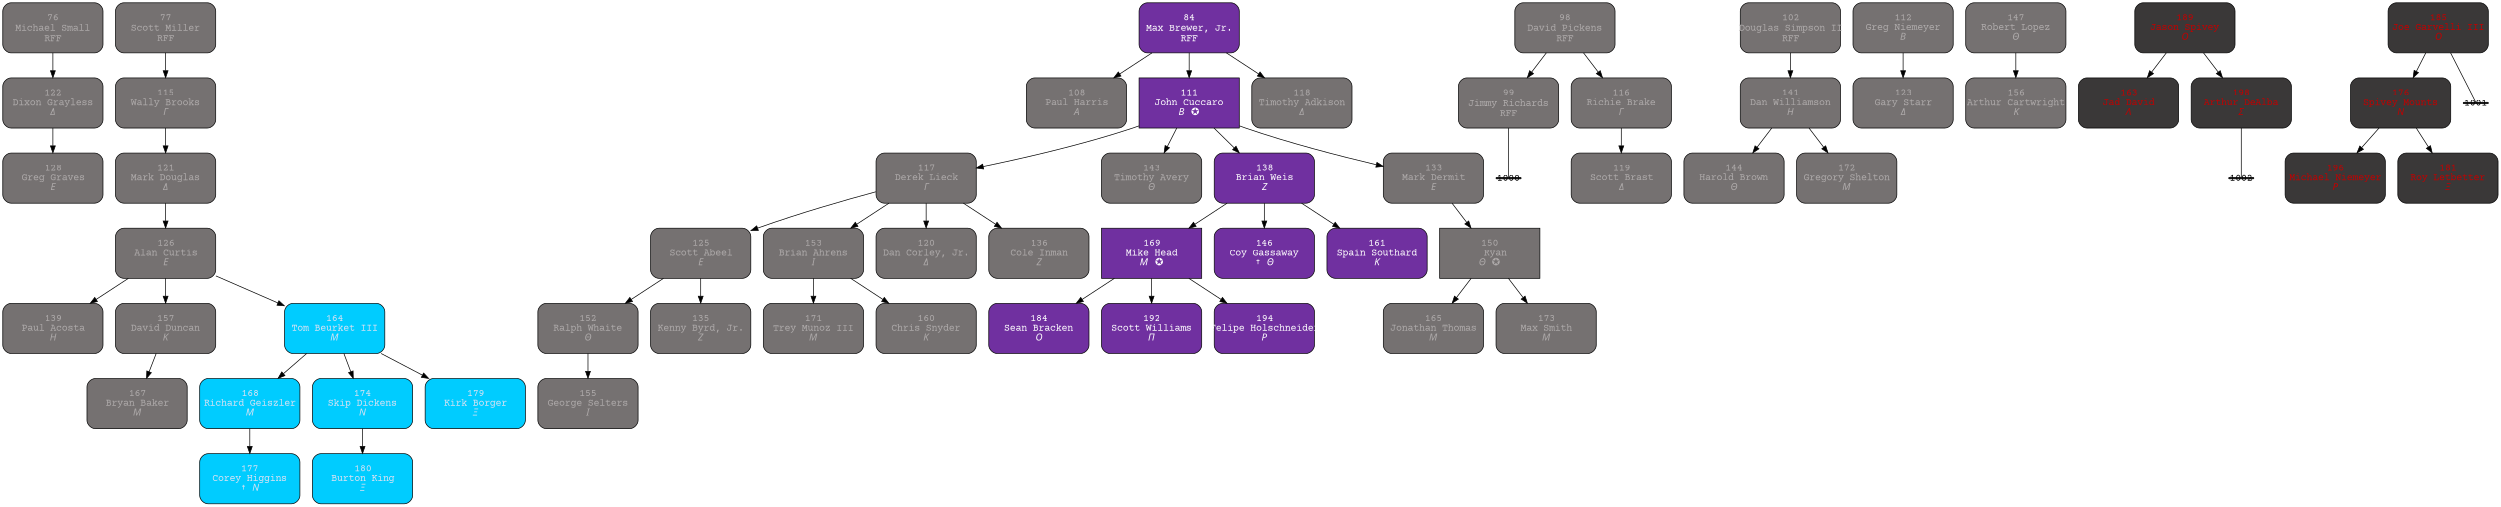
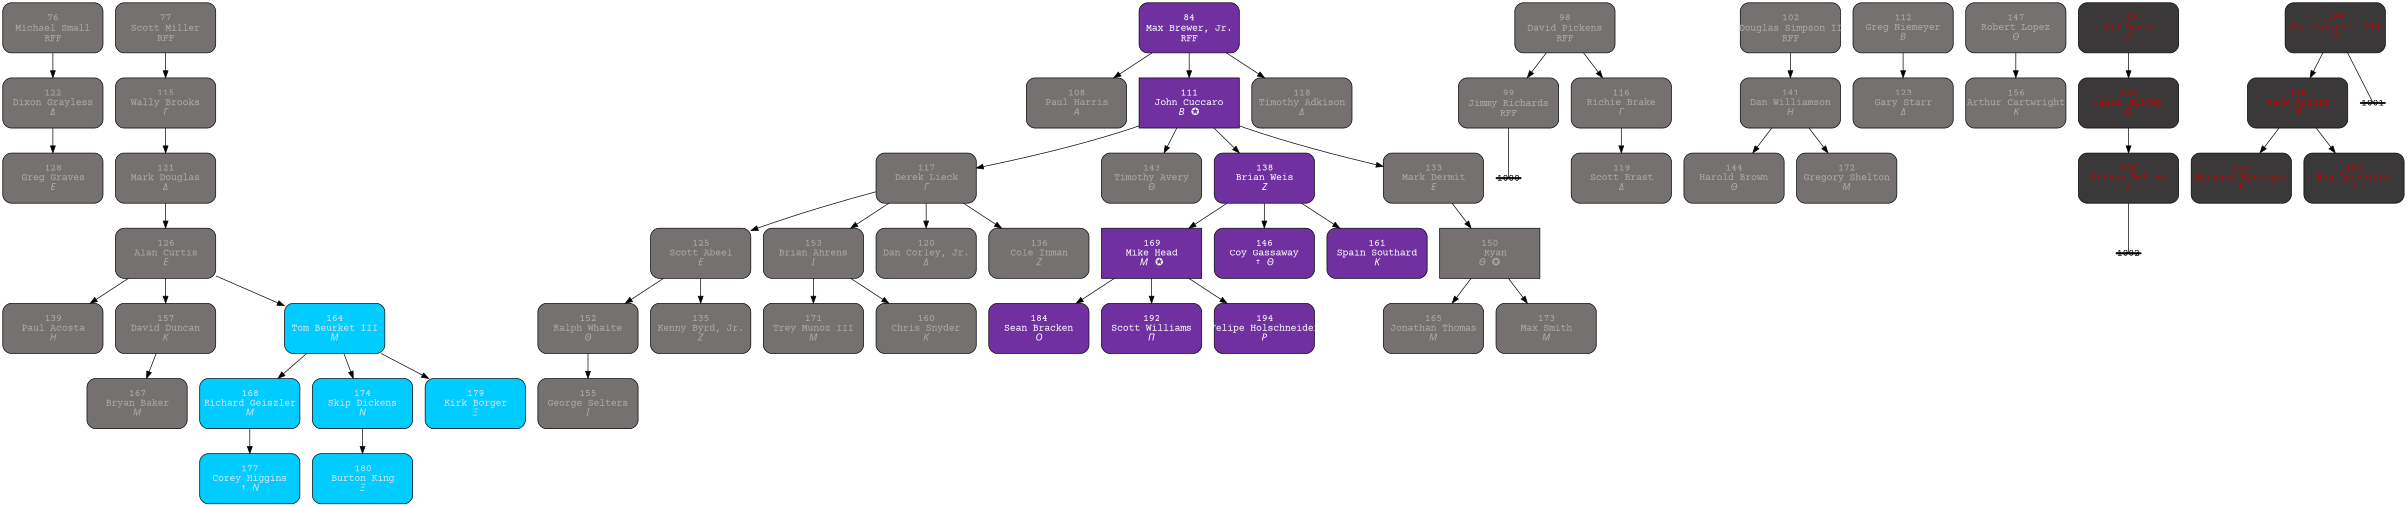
  digraph {
    fontname="Courier Prime"
    node [fillcolor="#757171" fixedsize=true fontcolor="#AEAAAA" fontname="Courier Prime" shape=box style="rounded, filled, solid"]
    edge [fontname="Courier Prime"]
    n1 [height=1 label=<<TABLE BORDER='0'><TR><TD>76<BR/>Michael Small<BR/>RFF</TD></TR></TABLE>> width=2]
    n2 [height=1 label=<<TABLE BORDER='0'><TR><TD>122<BR/>Dixon Grayless<BR/><I>&Delta;</I></TD></TR></TABLE>> width=2]
    n3 [height=1 label=<<TABLE BORDER='0'><TR><TD>128<BR/>Greg Graves<BR/><I>&Epsilon;</I></TD></TR></TABLE>> width=2]
    n4 [height=1 label=<<TABLE BORDER='0'><TR><TD>77<BR/>Scott Miller<BR/>RFF</TD></TR></TABLE>> width=2]
    n5 [height=1 label=<<TABLE BORDER='0'><TR><TD>115<BR/>Wally Brooks<BR/><I>&Gamma;</I></TD></TR></TABLE>> width=2]
    n6 [height=1 label=<<TABLE BORDER='0'><TR><TD>121<BR/>Mark Douglas<BR/><I>&Delta;</I></TD></TR></TABLE>> width=2]
    n7 [height=1 label=<<TABLE BORDER='0'><TR><TD>126<BR/>Alan Curtis<BR/><I>&Epsilon;</I></TD></TR></TABLE>> width=2]
    n8 [fillcolor="#7030A0" fontcolor="#FFFFFF" height=1 label=<<TABLE BORDER='0'><TR><TD>84<BR/>Max Brewer, Jr.<BR/>RFF</TD></TR></TABLE>> width=2]
    n9 [height=1 label=<<TABLE BORDER='0'><TR><TD>108<BR/>Paul Harris<BR/><I>&Alpha;</I></TD></TR></TABLE>> width=2]
    n10 [fillcolor="#7030A0" fontcolor="#FFFFFF" height=1 label=<<TABLE BORDER='0'><TR><TD>111<BR/>John Cuccaro<BR/><I>&Beta;</I>&nbsp;&nbsp;✪</TD></TR></TABLE>> style=filled width=2]
    n11 [height=1 label=<<TABLE BORDER='0'><TR><TD>118<BR/>Timothy Adkison<BR/><I>&Delta;</I></TD></TR></TABLE>> width=2]
    n12 [height=1 label=<<TABLE BORDER='0'><TR><TD>117<BR/>Derek Lieck<BR/><I>&Gamma;</I></TD></TR></TABLE>> width=2]
    n13 [height=1 label=<<TABLE BORDER='0'><TR><TD>143<BR/>Timothy Avery<BR/><I>&Theta;</I></TD></TR></TABLE>> width=2]
    n14 [fillcolor="#7030A0" fontcolor="#FFFFFF" height=1 label=<<TABLE BORDER='0'><TR><TD>138<BR/>Brian Weis<BR/><I>&Zeta;</I></TD></TR></TABLE>> width=2]
    n15 [height=1 label=<<TABLE BORDER='0'><TR><TD>133<BR/>Mark Dermit<BR/><I>&Epsilon;</I></TD></TR></TABLE>> width=2]
    n16 [height=1 label=<<TABLE BORDER='0'><TR><TD>125<BR/>Scott Abeel<BR/><I>&Epsilon;</I></TD></TR></TABLE>> width=2]
    n17 [height=1 label=<<TABLE BORDER='0'><TR><TD>153<BR/>Brian Ahrens<BR/><I>&Iota;</I></TD></TR></TABLE>> width=2]
    n18 [height=1 label=<<TABLE BORDER='0'><TR><TD>120<BR/>Dan Corley, Jr.<BR/><I>&Delta;</I></TD></TR></TABLE>> width=2]
    n19 [height=1 label=<<TABLE BORDER='0'><TR><TD>136<BR/>Cole Inman<BR/><I>&Zeta;</I></TD></TR></TABLE>> width=2]
    n20 [fillcolor="#7030A0" fontcolor="#FFFFFF" height=1 label=<<TABLE BORDER='0'><TR><TD>169<BR/>Mike Head<BR/><I>&Mu;</I>&nbsp;&nbsp;✪</TD></TR></TABLE>> style=filled width=2]
    n21 [fillcolor="#7030A0" fontcolor="#FFFFFF" height=1 label=<<TABLE BORDER='0'><TR><TD>146<BR/>Coy Gassaway<BR/>†&nbsp;<I>&Theta;</I></TD></TR></TABLE>> width=2]
    n22 [fillcolor="#7030A0" fontcolor="#FFFFFF" height=1 label=<<TABLE BORDER='0'><TR><TD>161<BR/>Spain Southard<BR/><I>&Kappa;</I></TD></TR></TABLE>> width=2]
    n23 [height=1 label=<<TABLE BORDER='0'><TR><TD>150<BR/>  Ryan<BR/><I>&Theta;</I>&nbsp;&nbsp;✪</TD></TR></TABLE>> style=filled width=2]
    n24 [height=1 label=<<TABLE BORDER='0'><TR><TD>98<BR/>David Pickens<BR/>RFF</TD></TR></TABLE>> width=2]
    n25 [height=1 label=<<TABLE BORDER='0'><TR><TD>99<BR/>Jimmy Richards<BR/>RFF</TD></TR></TABLE>> width=2]
    n26 [height=1 label=<<TABLE BORDER='0'><TR><TD>116<BR/>Richie Brake<BR/><I>&Gamma;</I></TD></TR></TABLE>> width=2]
    1000 [fillcolor=black fixedsize=True height=.025 width=.5 fontcolor=""]
    n28 [height=1 label=<<TABLE BORDER='0'><TR><TD>119<BR/>Scott Brast<BR/><I>&Delta;</I></TD></TR></TABLE>> width=2]
    n29 [height=1 label=<<TABLE BORDER='0'><TR><TD>102<BR/>Douglas Simpson II<BR/>RFF</TD></TR></TABLE>> width=2]
    n30 [height=1 label=<<TABLE BORDER='0'><TR><TD>141<BR/>Dan Williamson<BR/><I>&Eta;</I></TD></TR></TABLE>> width=2]
    n31 [height=1 label=<<TABLE BORDER='0'><TR><TD>144<BR/>Harold Brown<BR/><I>&Theta;</I></TD></TR></TABLE>> width=2]
    n32 [height=1 label=<<TABLE BORDER='0'><TR><TD>172<BR/>Gregory Shelton<BR/><I>&Mu;</I></TD></TR></TABLE>> width=2]
    n33 [height=1 label=<<TABLE BORDER='0'><TR><TD>152<BR/>Ralph Whaite<BR/><I>&Theta;</I></TD></TR></TABLE>> width=2]
    n34 [height=1 label=<<TABLE BORDER='0'><TR><TD>135<BR/>Kenny Byrd, Jr.<BR/><I>&Zeta;</I></TD></TR></TABLE>> width=2]
    n35 [height=1 label=<<TABLE BORDER='0'><TR><TD>171<BR/>Trey Munoz III<BR/><I>&Mu;</I></TD></TR></TABLE>> width=2]
    n36 [height=1 label=<<TABLE BORDER='0'><TR><TD>160<BR/>Chris Snyder<BR/><I>&Kappa;</I></TD></TR></TABLE>> width=2]
    n37 [fillcolor="#7030A0" fontcolor="#FFFFFF" height=1 label=<<TABLE BORDER='0'><TR><TD>184<BR/>Sean Bracken<BR/><I>&Omicron;</I></TD></TR></TABLE>> width=2]
    n38 [fillcolor="#7030A0" fontcolor="#FFFFFF" height=1 label=<<TABLE BORDER='0'><TR><TD>192<BR/>Scott Williams<BR/><I>&Pi;</I></TD></TR></TABLE>> width=2]
    n39 [fillcolor="#7030A0" fontcolor="#FFFFFF" height=1 label=<<TABLE BORDER='0'><TR><TD>194<BR/>Felipe Holschneider<BR/><I>&Rho;</I></TD></TR></TABLE>> width=2]
    n40 [height=1 label=<<TABLE BORDER='0'><TR><TD>165<BR/>Jonathan Thomas<BR/><I>&Mu;</I></TD></TR></TABLE>> width=2]
    n41 [height=1 label=<<TABLE BORDER='0'><TR><TD>173<BR/>Max Smith<BR/><I>&Mu;</I></TD></TR></TABLE>> width=2]
    n42 [height=1 label=<<TABLE BORDER='0'><TR><TD>112<BR/>Greg Niemeyer<BR/><I>&Beta;</I></TD></TR></TABLE>> width=2]
    n43 [height=1 label=<<TABLE BORDER='0'><TR><TD>123<BR/>Gary Starr<BR/><I>&Delta;</I></TD></TR></TABLE>> width=2]
    n44 [height=1 label=<<TABLE BORDER='0'><TR><TD>139<BR/>Paul Acosta<BR/><I>&Eta;</I></TD></TR></TABLE>> width=2]
    n45 [height=1 label=<<TABLE BORDER='0'><TR><TD>157<BR/>David Duncan<BR/><I>&Kappa;</I></TD></TR></TABLE>> width=2]
    n46 [fillcolor="#00CCFF" fontcolor="#D9E1F2" height=1 label=<<TABLE BORDER='0'><TR><TD>164<BR/>Tom Beurket III<BR/><I>&Mu;</I></TD></TR></TABLE>> width=2]
    n47 [height=1 label=<<TABLE BORDER='0'><TR><TD>155<BR/>George Selters<BR/><I>&Iota;</I></TD></TR></TABLE>> width=2]
    n48 [height=1 label=<<TABLE BORDER='0'><TR><TD>167<BR/>Bryan Baker<BR/><I>&Mu;</I></TD></TR></TABLE>> width=2]
    n49 [fillcolor="#00CCFF" fontcolor="#D9E1F2" height=1 label=<<TABLE BORDER='0'><TR><TD>168<BR/>Richard Geiszler<BR/><I>&Mu;</I></TD></TR></TABLE>> width=2]
    n50 [fillcolor="#00CCFF" fontcolor="#D9E1F2" height=1 label=<<TABLE BORDER='0'><TR><TD>174<BR/>Skip Dickens<BR/><I>&Nu;</I></TD></TR></TABLE>> width=2]
    n51 [fillcolor="#00CCFF" fontcolor="#D9E1F2" height=1 label=<<TABLE BORDER='0'><TR><TD>179<BR/>Kirk Borger<BR/><I>&Xi;</I></TD></TR></TABLE>> width=2]
    n52 [fillcolor="#00CCFF" fontcolor="#D9E1F2" height=1 label=<<TABLE BORDER='0'><TR><TD>177<BR/>Corey Higgins<BR/>†&nbsp;<I>&Nu;</I></TD></TR></TABLE>> width=2]
    n53 [fillcolor="#00CCFF" fontcolor="#D9E1F2" height=1 label=<<TABLE BORDER='0'><TR><TD>180<BR/>Burton King<BR/><I>&Xi;</I></TD></TR></TABLE>> width=2]
    n54 [height=1 label=<<TABLE BORDER='0'><TR><TD>147<BR/>Robert Lopez<BR/><I>&Theta;</I></TD></TR></TABLE>> width=2]
    n55 [height=1 label=<<TABLE BORDER='0'><TR><TD>156<BR/>Arthur Cartwright<BR/><I>&Kappa;</I></TD></TR></TABLE>> width=2]
    n56 [fillcolor="#3A3838" fontcolor="#C00000" height=1 label=<<TABLE BORDER='0'><TR><TD>163<BR/>Jad David<BR/><I>&Lambda;</I></TD></TR></TABLE>> width=2]
    n57 [fillcolor="#3A3838" fontcolor="#C00000" height=1 label=<<TABLE BORDER='0'><TR><TD>189<BR/>Jason Spivey<BR/><I>&Omicron;</I></TD></TR></TABLE>> width=2]
    n58 [fillcolor="#3A3838" fontcolor="#C00000" height=1 label=<<TABLE BORDER='0'><TR><TD>198<BR/>Arthur DeAlba<BR/><I>&Sigma;</I></TD></TR></TABLE>> width=2]
    1002 [fillcolor=black fixedsize=True height=.025 width=.5 fontcolor=""]
-   n60 [fillcolor="#3A3838" fontcolor="#C00000" height=1 label=<<TABLE BORDER='0'><TR><TD>176<BR/>Spivey Mounts<BR/><I>&Nu;</I></TD></TR></TABLE>> width=2]
+   n60 [fillcolor="#3A3838" fontcolor="#C00000" height=1 label=<<TABLE BORDER='0'><TR><TD>176<BR/>Mark Mounts<BR/><I>&Nu;</I></TD></TR></TABLE>> width=2]
    n61 [fillcolor="#3A3838" fontcolor="#C00000" height=1 label=<<TABLE BORDER='0'><TR><TD>196<BR/>Michael Niemeyer<BR/><I>&Rho;</I></TD></TR></TABLE>> width=2]
    n62 [fillcolor="#3A3838" fontcolor="#C00000" height=1 label=<<TABLE BORDER='0'><TR><TD>181<BR/>Roy Letbetter<BR/><I>&Xi;</I></TD></TR></TABLE>> width=2]
    n63 [fillcolor="#3A3838" fontcolor="#C00000" height=1 label=<<TABLE BORDER='0'><TR><TD>185<BR/>Joe Garvelli III<BR/><I>&Omicron;</I></TD></TR></TABLE>> width=2]
    1001 [fillcolor=black fixedsize=True height=.025 width=.5 fontcolor=""]
    n1 -> n2
    n2 -> n3
    n4 -> n5
    n5 -> n6
    n6 -> n7
    n7 -> n44
    n7 -> n45
    n7 -> n46
    n8 -> n9
    n8 -> n10
    n8 -> n11
    n10 -> n12
    n10 -> n13
    n10 -> n14
    n10 -> n15
    n12 -> n16
    n12 -> n17
    n12 -> n18
    n12 -> n19
    n14 -> n20
    n14 -> n21
    n14 -> n22
    n15 -> n23
    n16 -> n33
    n16 -> n34
    n17 -> n35
    n17 -> n36
    n20 -> n37
    n20 -> n38
    n20 -> n39
    n23 -> n40
    n23 -> n41
    n24 -> n25
    n24 -> n26
    n25 -> 1000 [arrowhead=none color=black]
    n26 -> n28
    n29 -> n30
    n30 -> n31
    n30 -> n32
    n33 -> n47
    n42 -> n43
    n45 -> n48
    n46 -> n49
    n46 -> n50
    n46 -> n51
    n49 -> n52
    n50 -> n53
    n54 -> n55
-   n57 -> n56
+   n56 -> n57
    n57 -> n58
    n58 -> 1002 [arrowhead=none color=black]
    n60 -> n61
    n60 -> n62
    n63 -> n60
    n63 -> 1001 [arrowhead=none color=black]
  }
